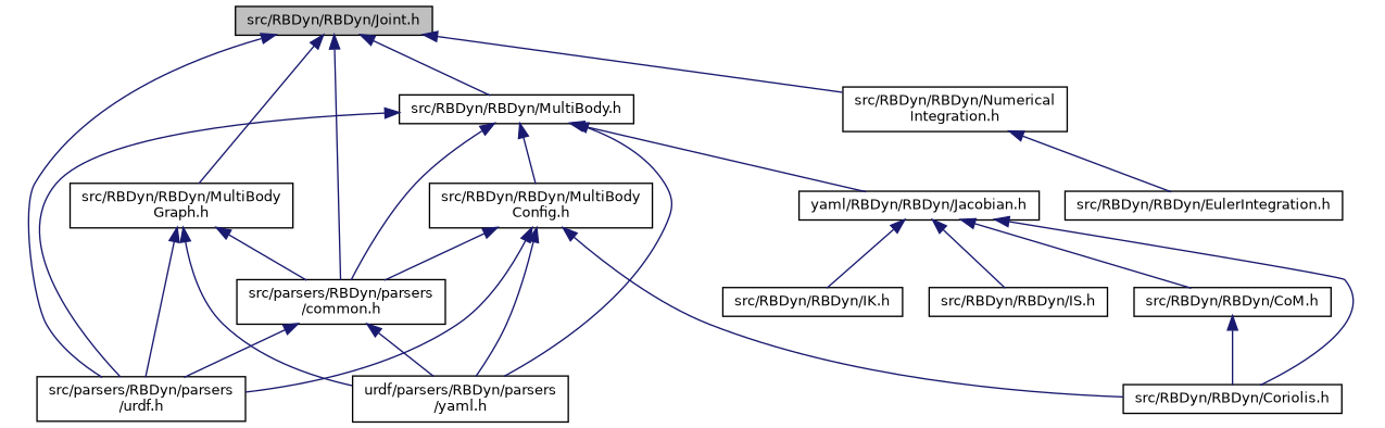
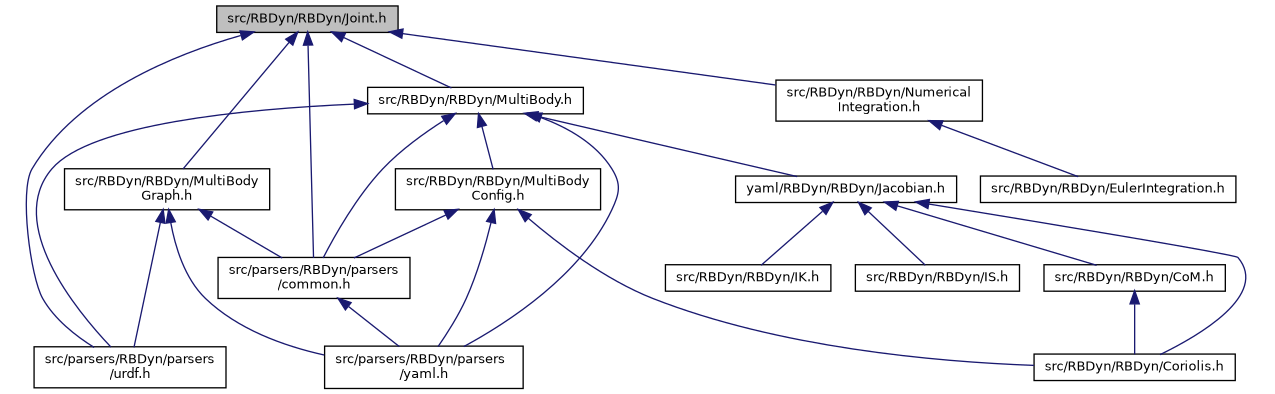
  digraph {
    fontname="DejaVu Sans"
    node [color=black fillcolor=white fontname="DejaVu Sans" fontsize=10 shape=record style=filled]
    edge [color=midnightblue dir=back fontname="DejaVu Sans" fontsize=10 labelfontname=Helvetica labelfontsize=10 style=solid]
    n1 [fillcolor=grey75 fontcolor=black height=0.2 label="src/RBDyn/RBDyn/Joint.h" width=0.4]
    n2 [height=0.2 label="src/parsers/RBDyn/parsers\l/common.h" width=0.4]
    n3 [height=0.2 label="src/parsers/RBDyn/parsers\l/urdf.h" width=0.4]
    n4 [height=0.2 label="src/RBDyn/RBDyn/MultiBody.h" width=0.4]
    n5 [height=0.2 label="src/RBDyn/RBDyn/Numerical\lIntegration.h" width=0.4]
    n6 [height=0.2 label="src/RBDyn/RBDyn/MultiBody\lGraph.h" width=0.4]
-   n7 [height=0.2 label="urdf/parsers/RBDyn/parsers\l/yaml.h" width=0.4]
+   n7 [height=0.2 label="src/parsers/RBDyn/parsers\l/yaml.h" width=0.4]
    n8 [height=0.2 label="yaml/RBDyn/RBDyn/Jacobian.h" width=0.4]
    n9 [height=0.2 label="src/RBDyn/RBDyn/MultiBody\lConfig.h" width=0.4]
    n10 [height=0.2 label="src/RBDyn/RBDyn/EulerIntegration.h" width=0.4]
    n11 [height=0.2 label="src/RBDyn/RBDyn/CoM.h" width=0.4]
    n12 [height=0.2 label="src/RBDyn/RBDyn/Coriolis.h" width=0.4]
    n13 [height=0.2 label="src/RBDyn/RBDyn/IK.h" width=0.4]
    n14 [height=0.2 label="src/RBDyn/RBDyn/IS.h" width=0.4]
    n1 -> n2
    n1 -> n3
    n1 -> n4
    n1 -> n5
    n1 -> n6
-   n2 -> n3
    n2 -> n7
    n4 -> n2
    n4 -> n3
    n4 -> n7
    n4 -> n8
    n4 -> n9
    n5 -> n10
    n6 -> n2
    n6 -> n3
    n6 -> n7
    n8 -> n11
    n8 -> n12
    n8 -> n13
    n8 -> n14
    n9 -> n2
-   n9 -> n3
    n9 -> n7
    n9 -> n12
    n11 -> n12
  }
